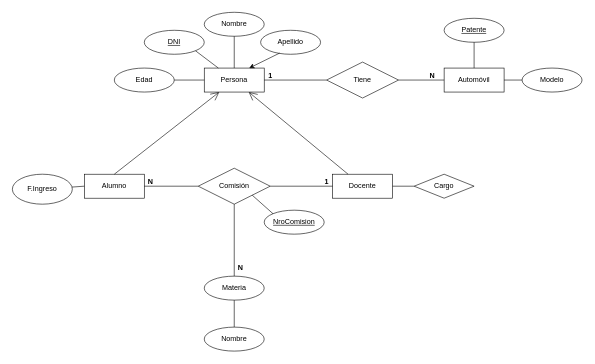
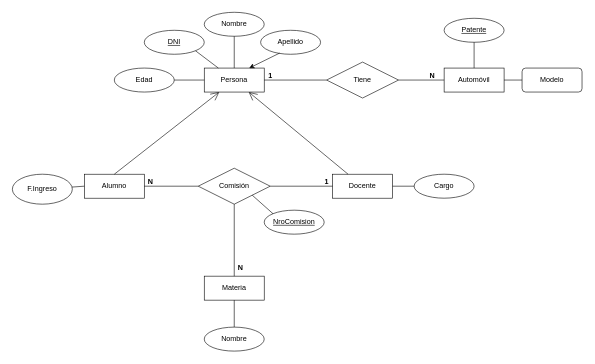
  <mxCell id="0" />
  <mxCell id="1" parent="0" />
  <mxCell id="2" value="Persona" style="whiteSpace=wrap;html=1;align=center;" vertex="1" parent="1"><mxGeometry x="340" y="113" width="100" height="40" as="geometry" /></mxCell>
  <mxCell id="3" value="Alumno" style="whiteSpace=wrap;html=1;align=center;" vertex="1" parent="1"><mxGeometry x="140" y="290" width="100" height="40" as="geometry" /></mxCell>
  <mxCell id="4" value="Docente" style="whiteSpace=wrap;html=1;align=center;" vertex="1" parent="1"><mxGeometry x="554" y="290" width="100" height="40" as="geometry" /></mxCell>
  <mxCell id="5" value="" style="endArrow=open;endFill=1;endSize=12;html=1;rounded=0;" edge="1" parent="1" source="4" target="2"><mxGeometry width="160" relative="1" as="geometry"><mxPoint x="460" y="310" as="sourcePoint" /><mxPoint x="620" y="310" as="targetPoint" /></mxGeometry></mxCell>
  <mxCell id="6" value="" style="endArrow=open;endFill=1;endSize=12;html=1;rounded=0;entryX=0.25;entryY=1;entryDx=0;entryDy=0;exitX=0.5;exitY=0;exitDx=0;exitDy=0;" edge="1" parent="1" source="3" target="2"><mxGeometry width="160" relative="1" as="geometry"><mxPoint x="505" y="280" as="sourcePoint" /><mxPoint x="425" y="170" as="targetPoint" /></mxGeometry></mxCell>
  <mxCell id="7" value="Comisión" style="shape=rhombus;perimeter=rhombusPerimeter;whiteSpace=wrap;html=1;align=center;" vertex="1" parent="1"><mxGeometry x="330" y="280" width="120" height="60" as="geometry" /></mxCell>
- <mxCell id="8" value="Materia" style="ellipse;whiteSpace=wrap;html=1;align=center;" vertex="1" parent="1"><mxGeometry x="340" y="460" width="100" height="40" as="geometry" /></mxCell>
+ <mxCell id="8" value="Materia" style="whiteSpace=wrap;html=1;align=center;" vertex="1" parent="1"><mxGeometry x="340" y="460" width="100" height="40" as="geometry" /></mxCell>
  <mxCell id="9" value="" style="endArrow=none;html=1;rounded=0;entryX=0;entryY=0.5;entryDx=0;entryDy=0;exitX=1;exitY=0.5;exitDx=0;exitDy=0;" edge="1" parent="1" source="3" target="7"><mxGeometry relative="1" as="geometry"><mxPoint x="230" y="190" as="sourcePoint" /><mxPoint x="330" y="172" as="targetPoint" /></mxGeometry></mxCell>
  <mxCell id="10" value="" style="endArrow=none;html=1;rounded=0;exitX=0.5;exitY=1;exitDx=0;exitDy=0;entryX=0.5;entryY=0;entryDx=0;entryDy=0;" edge="1" parent="1" source="7" target="8"><mxGeometry relative="1" as="geometry"><mxPoint x="460" y="222" as="sourcePoint" /><mxPoint x="620" y="222" as="targetPoint" /></mxGeometry></mxCell>
  <mxCell id="11" value="" style="endArrow=none;html=1;rounded=0;exitX=1;exitY=0.5;exitDx=0;exitDy=0;" edge="1" parent="1" source="7" target="4"><mxGeometry relative="1" as="geometry"><mxPoint x="460" y="222" as="sourcePoint" /><mxPoint x="620" y="222" as="targetPoint" /></mxGeometry></mxCell>
  <mxCell id="12" value="Automóvil" style="whiteSpace=wrap;html=1;align=center;" vertex="1" parent="1"><mxGeometry x="740" y="113" width="100" height="40" as="geometry" /></mxCell>
  <mxCell id="13" value="" style="endArrow=none;html=1;rounded=0;exitX=1;exitY=0.5;exitDx=0;exitDy=0;entryX=0;entryY=0.5;entryDx=0;entryDy=0;" edge="1" parent="1" source="23" target="12"><mxGeometry relative="1" as="geometry"><mxPoint x="470" y="310" as="sourcePoint" /><mxPoint x="630" y="310" as="targetPoint" /></mxGeometry></mxCell>
  <mxCell id="14" value="DNI" style="ellipse;whiteSpace=wrap;html=1;align=center;fontStyle=4;" vertex="1" parent="1"><mxGeometry x="240" y="50" width="100" height="40" as="geometry" /></mxCell>
  <mxCell id="15" value="" style="endArrow=none;html=1;rounded=0;exitX=1;exitY=1;exitDx=0;exitDy=0;" edge="1" parent="1" source="14" target="2"><mxGeometry relative="1" as="geometry"><mxPoint x="310" y="80" as="sourcePoint" /><mxPoint x="630" y="310" as="targetPoint" /></mxGeometry></mxCell>
  <mxCell id="16" value="Nombre" style="ellipse;whiteSpace=wrap;html=1;align=center;" vertex="1" parent="1"><mxGeometry x="340" y="20" width="100" height="40" as="geometry" /></mxCell>
  <mxCell id="17" value="" style="endArrow=none;html=1;rounded=0;exitX=0.5;exitY=1;exitDx=0;exitDy=0;entryX=0.5;entryY=0;entryDx=0;entryDy=0;" edge="1" parent="1" source="16" target="2"><mxGeometry relative="1" as="geometry"><mxPoint x="470" y="310" as="sourcePoint" /><mxPoint x="630" y="310" as="targetPoint" /></mxGeometry></mxCell>
  <mxCell id="18" value="Apellido" style="ellipse;whiteSpace=wrap;html=1;align=center;" vertex="1" parent="1"><mxGeometry x="434" y="50" width="100" height="40" as="geometry" /></mxCell>
  <mxCell id="19" value="" style="endArrow=classic;html=1;rounded=0;exitX=0.318;exitY=0.95;exitDx=0;exitDy=0;entryX=0.75;entryY=0;entryDx=0;entryDy=0;exitPerimeter=0;" edge="1" parent="1" source="18" target="2"><mxGeometry relative="1" as="geometry"><mxPoint x="470" y="310" as="sourcePoint" /><mxPoint x="630" y="310" as="targetPoint" /></mxGeometry></mxCell>
  <mxCell id="20" value="Edad" style="ellipse;whiteSpace=wrap;html=1;align=center;" vertex="1" parent="1"><mxGeometry x="190" y="113" width="100" height="40" as="geometry" /></mxCell>
  <mxCell id="21" value="" style="endArrow=none;html=1;rounded=0;exitX=1;exitY=0.5;exitDx=0;exitDy=0;entryX=0;entryY=0.5;entryDx=0;entryDy=0;" edge="1" parent="1" source="20" target="2"><mxGeometry relative="1" as="geometry"><mxPoint x="470" y="310" as="sourcePoint" /><mxPoint x="630" y="310" as="targetPoint" /></mxGeometry></mxCell>
  <mxCell id="22" value="" style="endArrow=none;html=1;rounded=0;exitX=1;exitY=0.5;exitDx=0;exitDy=0;entryX=0;entryY=0.5;entryDx=0;entryDy=0;" edge="1" parent="1" source="2" target="23"><mxGeometry relative="1" as="geometry"><mxPoint x="450" y="140" as="sourcePoint" /><mxPoint x="650" y="140" as="targetPoint" /></mxGeometry></mxCell>
  <mxCell id="23" value="Tiene" style="shape=rhombus;perimeter=rhombusPerimeter;whiteSpace=wrap;html=1;align=center;" vertex="1" parent="1"><mxGeometry x="544" y="103" width="120" height="60" as="geometry" /></mxCell>
  <mxCell id="24" value="1" style="text;align=center;fontStyle=1;verticalAlign=middle;spacingLeft=3;spacingRight=3;strokeColor=none;rotatable=0;points=[[0,0.5],[1,0.5]];portConstraint=eastwest;html=1;" vertex="1" parent="1"><mxGeometry x="410" y="113" width="80" height="26" as="geometry" /></mxCell>
  <mxCell id="25" value="N" style="text;align=center;fontStyle=1;verticalAlign=middle;spacingLeft=3;spacingRight=3;strokeColor=none;rotatable=0;points=[[0,0.5],[1,0.5]];portConstraint=eastwest;html=1;" vertex="1" parent="1"><mxGeometry x="680" y="113" width="80" height="26" as="geometry" /></mxCell>
  <mxCell id="26" value="N" style="text;align=center;fontStyle=1;verticalAlign=middle;spacingLeft=3;spacingRight=3;strokeColor=none;rotatable=0;points=[[0,0.5],[1,0.5]];portConstraint=eastwest;html=1;" vertex="1" parent="1"><mxGeometry x="210" y="290" width="80" height="26" as="geometry" /></mxCell>
  <mxCell id="27" value="1" style="text;align=center;fontStyle=1;verticalAlign=middle;spacingLeft=3;spacingRight=3;strokeColor=none;rotatable=0;points=[[0,0.5],[1,0.5]];portConstraint=eastwest;html=1;" vertex="1" parent="1"><mxGeometry x="504" y="290" width="80" height="26" as="geometry" /></mxCell>
  <mxCell id="28" value="N" style="text;align=center;fontStyle=1;verticalAlign=middle;spacingLeft=3;spacingRight=3;strokeColor=none;rotatable=0;points=[[0,0.5],[1,0.5]];portConstraint=eastwest;html=1;" vertex="1" parent="1"><mxGeometry x="360" y="434" width="80" height="26" as="geometry" /></mxCell>
  <mxCell id="29" value="F.Ingreso" style="ellipse;whiteSpace=wrap;html=1;align=center;" vertex="1" parent="1"><mxGeometry x="20" y="290" width="100" height="50" as="geometry" /></mxCell>
  <mxCell id="30" value="" style="endArrow=none;html=1;rounded=0;entryX=0;entryY=0.5;entryDx=0;entryDy=0;" edge="1" parent="1" source="29" target="3"><mxGeometry relative="1" as="geometry"><mxPoint x="460" y="222" as="sourcePoint" /><mxPoint x="620" y="222" as="targetPoint" /></mxGeometry></mxCell>
- <mxCell id="31" value="Cargo" style="rhombus;whiteSpace=wrap;html=1;align=center;" vertex="1" parent="1"><mxGeometry x="690" y="290" width="100" height="40" as="geometry" /></mxCell>
+ <mxCell id="31" value="Cargo" style="ellipse;whiteSpace=wrap;html=1;align=center;" vertex="1" parent="1"><mxGeometry x="690" y="290" width="100" height="40" as="geometry" /></mxCell>
  <mxCell id="32" value="" style="endArrow=none;html=1;rounded=0;entryX=0;entryY=0.5;entryDx=0;entryDy=0;exitX=1;exitY=0.5;exitDx=0;exitDy=0;" edge="1" parent="1" source="4" target="31"><mxGeometry relative="1" as="geometry"><mxPoint x="460" y="222" as="sourcePoint" /><mxPoint x="620" y="222" as="targetPoint" /></mxGeometry></mxCell>
  <mxCell id="33" value="Nombre" style="ellipse;whiteSpace=wrap;html=1;align=center;" vertex="1" parent="1"><mxGeometry x="340" y="545" width="100" height="40" as="geometry" /></mxCell>
  <mxCell id="34" value="" style="endArrow=none;html=1;rounded=0;exitX=0.5;exitY=0;exitDx=0;exitDy=0;" edge="1" parent="1" source="33" target="8"><mxGeometry relative="1" as="geometry"><mxPoint x="460" y="222" as="sourcePoint" /><mxPoint x="620" y="222" as="targetPoint" /></mxGeometry></mxCell>
  <mxCell id="35" value="Patente" style="ellipse;whiteSpace=wrap;html=1;align=center;fontStyle=4;" vertex="1" parent="1"><mxGeometry x="740" y="30" width="100" height="40" as="geometry" /></mxCell>
  <mxCell id="36" value="" style="endArrow=none;html=1;rounded=0;" edge="1" parent="1" source="35" target="12"><mxGeometry relative="1" as="geometry"><mxPoint x="470" y="310" as="sourcePoint" /><mxPoint x="630" y="310" as="targetPoint" /></mxGeometry></mxCell>
- <mxCell id="37" value="Modelo" style="ellipse;whiteSpace=wrap;html=1;align=center;" vertex="1" parent="1"><mxGeometry x="870" y="113" width="100" height="40" as="geometry" /></mxCell>
+ <mxCell id="37" value="Modelo" style="whiteSpace=wrap;html=1;align=center;rounded=1;" vertex="1" parent="1"><mxGeometry x="870" y="113" width="100" height="40" as="geometry" /></mxCell>
  <mxCell id="38" value="" style="endArrow=none;html=1;rounded=0;entryX=1;entryY=0.5;entryDx=0;entryDy=0;" edge="1" parent="1" source="37" target="12"><mxGeometry relative="1" as="geometry"><mxPoint x="470" y="310" as="sourcePoint" /><mxPoint x="630" y="310" as="targetPoint" /></mxGeometry></mxCell>
  <mxCell id="39" value="NroComision" style="ellipse;whiteSpace=wrap;html=1;align=center;fontStyle=4;" vertex="1" parent="1"><mxGeometry x="440" y="350" width="100" height="40" as="geometry" /></mxCell>
  <mxCell id="40" value="" style="endArrow=none;html=1;rounded=0;exitX=1;exitY=1;exitDx=0;exitDy=0;entryX=0;entryY=0;entryDx=0;entryDy=0;" edge="1" parent="1" source="7" target="39"><mxGeometry relative="1" as="geometry"><mxPoint x="460" y="222" as="sourcePoint" /><mxPoint x="620" y="222" as="targetPoint" /></mxGeometry></mxCell>
